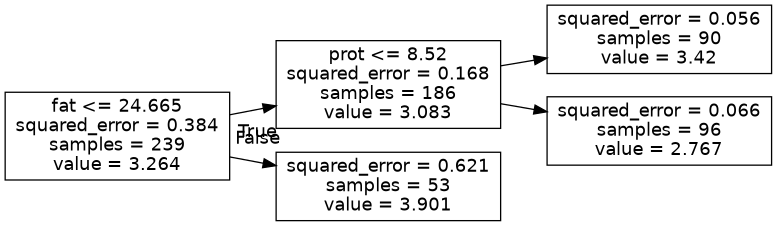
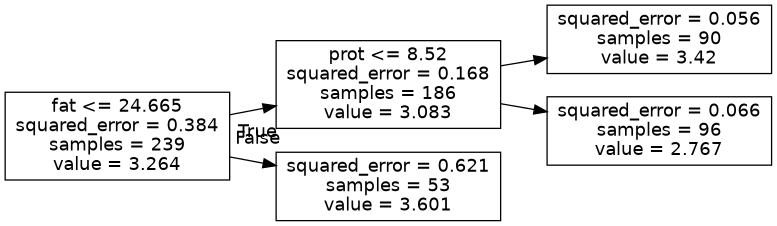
  digraph {
    rankdir=LR
    node [fontname=helvetica shape=box]
    edge [fontname=helvetica]
    n1 [label="fat <= 24.665\nsquared_error = 0.384\nsamples = 239\nvalue = 3.264"]
    n2 [label="prot <= 8.52\nsquared_error = 0.168\nsamples = 186\nvalue = 3.083"]
-   n3 [label="squared_error = 0.621\nsamples = 53\nvalue = 3.901"]
+   n3 [label="squared_error = 0.621\nsamples = 53\nvalue = 3.601"]
    n4 [label="squared_error = 0.056\nsamples = 90\nvalue = 3.42"]
    n5 [label="squared_error = 0.066\nsamples = 96\nvalue = 2.767"]
    n1 -> n2 [headlabel=True labelangle=45 labeldistance=2.5]
    n1 -> n3 [headlabel=False labelangle=-45 labeldistance=2.5]
    n2 -> n4
    n2 -> n5
  }
